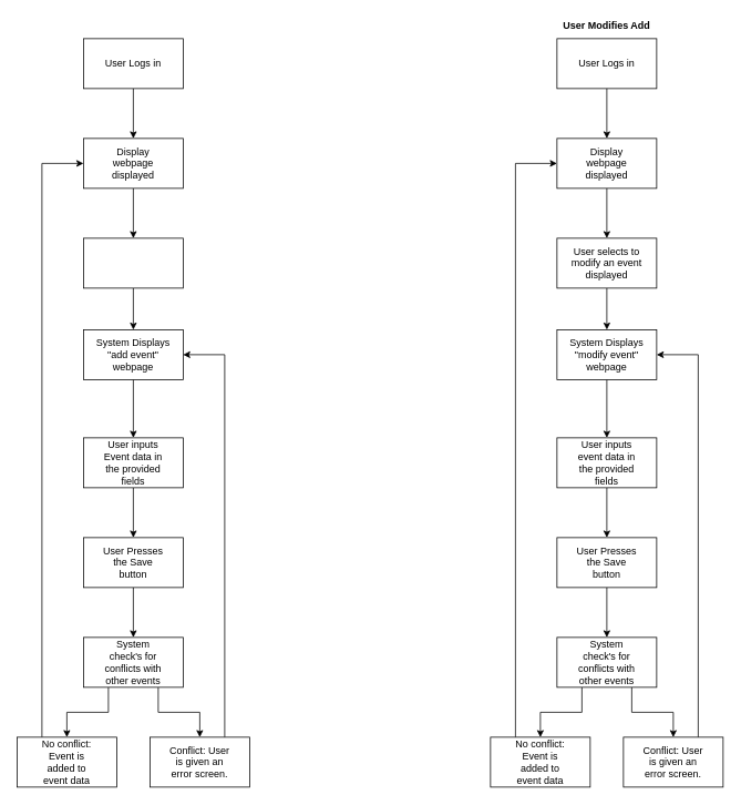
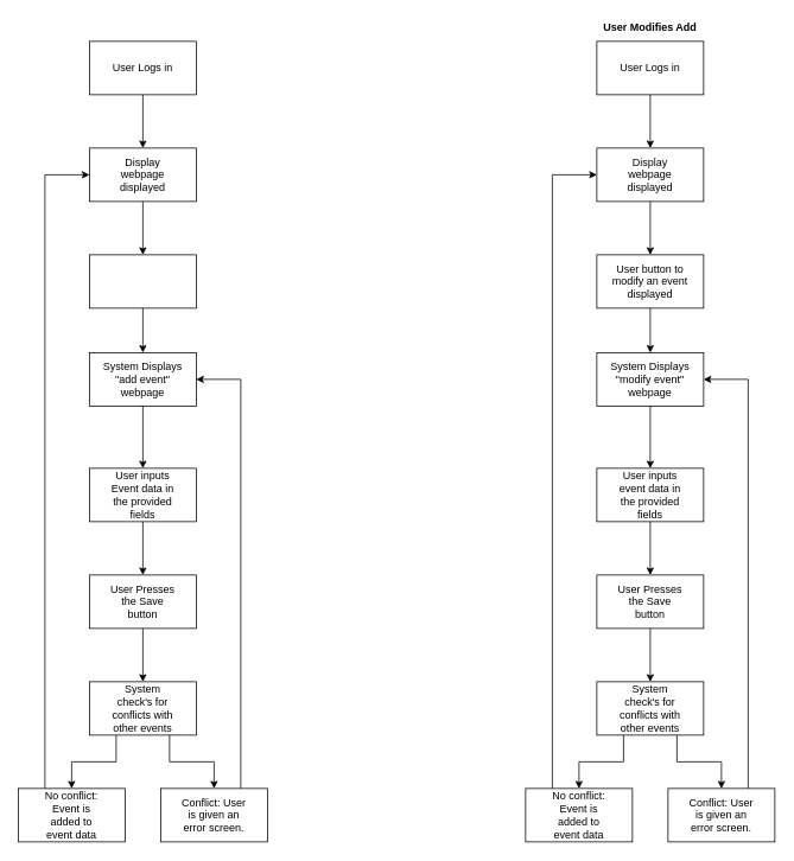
  <mxCell id="0" />
  <mxCell id="1" parent="0" />
  <mxCell id="2" style="edgeStyle=orthogonalEdgeStyle;rounded=0;orthogonalLoop=1;jettySize=auto;html=1;exitX=0.5;exitY=1;exitDx=0;exitDy=0;entryX=0.5;entryY=0;entryDx=0;entryDy=0;" parent="1" source="3" target="6" edge="1"><mxGeometry relative="1" as="geometry" /></mxCell>
  <mxCell id="3" value="" style="rounded=0;whiteSpace=wrap;html=1;" parent="1" vertex="1"><mxGeometry x="100" y="46" width="120" height="60" as="geometry" /></mxCell>
  <mxCell id="4" value="User Logs in" style="text;html=1;strokeColor=none;fillColor=none;align=center;verticalAlign=middle;whiteSpace=wrap;rounded=0;" parent="1" vertex="1"><mxGeometry x="120" y="66" width="80" height="20" as="geometry" /></mxCell>
  <mxCell id="5" style="edgeStyle=orthogonalEdgeStyle;rounded=0;orthogonalLoop=1;jettySize=auto;html=1;exitX=0.5;exitY=1;exitDx=0;exitDy=0;entryX=0.5;entryY=0;entryDx=0;entryDy=0;" parent="1" source="6" target="9" edge="1"><mxGeometry relative="1" as="geometry" /></mxCell>
  <mxCell id="6" value="" style="rounded=0;whiteSpace=wrap;html=1;" parent="1" vertex="1"><mxGeometry x="100" y="166" width="120" height="60" as="geometry" /></mxCell>
  <mxCell id="7" value="Display webpage displayed" style="text;html=1;strokeColor=none;fillColor=none;align=center;verticalAlign=middle;whiteSpace=wrap;rounded=0;" parent="1" vertex="1"><mxGeometry x="140" y="186" width="40" height="20" as="geometry" /></mxCell>
  <mxCell id="8" style="edgeStyle=orthogonalEdgeStyle;rounded=0;orthogonalLoop=1;jettySize=auto;html=1;exitX=0.5;exitY=1;exitDx=0;exitDy=0;entryX=0.5;entryY=0;entryDx=0;entryDy=0;" parent="1" source="9" target="11" edge="1"><mxGeometry relative="1" as="geometry" /></mxCell>
  <mxCell id="9" value="" style="rounded=0;whiteSpace=wrap;html=1;" parent="1" vertex="1"><mxGeometry x="100" y="286" width="120" height="60" as="geometry" /></mxCell>
  <mxCell id="10" style="edgeStyle=orthogonalEdgeStyle;rounded=0;orthogonalLoop=1;jettySize=auto;html=1;exitX=0.5;exitY=1;exitDx=0;exitDy=0;entryX=0.5;entryY=0;entryDx=0;entryDy=0;" parent="1" source="11" target="14" edge="1"><mxGeometry relative="1" as="geometry" /></mxCell>
  <mxCell id="11" value="" style="rounded=0;whiteSpace=wrap;html=1;" parent="1" vertex="1"><mxGeometry x="100" y="396" width="120" height="60" as="geometry" /></mxCell>
  <mxCell id="12" value="System Displays &quot;add event&quot; webpage" style="text;html=1;strokeColor=none;fillColor=none;align=center;verticalAlign=middle;whiteSpace=wrap;rounded=0;" parent="1" vertex="1"><mxGeometry x="110" y="416" width="100" height="20" as="geometry" /></mxCell>
  <mxCell id="13" style="edgeStyle=orthogonalEdgeStyle;rounded=0;orthogonalLoop=1;jettySize=auto;html=1;exitX=0.5;exitY=1;exitDx=0;exitDy=0;entryX=0.5;entryY=0;entryDx=0;entryDy=0;" parent="1" source="14" target="17" edge="1"><mxGeometry relative="1" as="geometry" /></mxCell>
  <mxCell id="14" value="" style="rounded=0;whiteSpace=wrap;html=1;" parent="1" vertex="1"><mxGeometry x="100" y="526" width="120" height="60" as="geometry" /></mxCell>
  <mxCell id="15" value="User inputs Event data in the provided fields" style="text;html=1;strokeColor=none;fillColor=none;align=center;verticalAlign=middle;whiteSpace=wrap;rounded=0;" parent="1" vertex="1"><mxGeometry x="120" y="546" width="80" height="20" as="geometry" /></mxCell>
  <mxCell id="16" style="edgeStyle=orthogonalEdgeStyle;rounded=0;orthogonalLoop=1;jettySize=auto;html=1;exitX=0.5;exitY=1;exitDx=0;exitDy=0;entryX=0.5;entryY=0;entryDx=0;entryDy=0;" parent="1" source="17" target="21" edge="1"><mxGeometry relative="1" as="geometry" /></mxCell>
  <mxCell id="17" value="" style="rounded=0;whiteSpace=wrap;html=1;" parent="1" vertex="1"><mxGeometry x="100" y="646" width="120" height="60" as="geometry" /></mxCell>
  <mxCell id="18" value="User Presses the Save button" style="text;html=1;strokeColor=none;fillColor=none;align=center;verticalAlign=middle;whiteSpace=wrap;rounded=0;" parent="1" vertex="1"><mxGeometry x="120" y="666" width="80" height="20" as="geometry" /></mxCell>
  <mxCell id="19" style="edgeStyle=orthogonalEdgeStyle;rounded=0;orthogonalLoop=1;jettySize=auto;html=1;exitX=0.25;exitY=1;exitDx=0;exitDy=0;entryX=0.5;entryY=0;entryDx=0;entryDy=0;" parent="1" source="21" target="24" edge="1"><mxGeometry relative="1" as="geometry" /></mxCell>
  <mxCell id="20" style="edgeStyle=orthogonalEdgeStyle;rounded=0;orthogonalLoop=1;jettySize=auto;html=1;exitX=0.75;exitY=1;exitDx=0;exitDy=0;entryX=0.5;entryY=0;entryDx=0;entryDy=0;" parent="1" source="21" target="26" edge="1"><mxGeometry relative="1" as="geometry" /></mxCell>
  <mxCell id="21" value="" style="rounded=0;whiteSpace=wrap;html=1;" parent="1" vertex="1"><mxGeometry x="100" y="766" width="120" height="60" as="geometry" /></mxCell>
  <mxCell id="22" value="System check's for conflicts with other events" style="text;html=1;strokeColor=none;fillColor=none;align=center;verticalAlign=middle;whiteSpace=wrap;rounded=0;" parent="1" vertex="1"><mxGeometry x="120" y="786" width="80" height="20" as="geometry" /></mxCell>
  <mxCell id="23" style="edgeStyle=orthogonalEdgeStyle;rounded=0;orthogonalLoop=1;jettySize=auto;html=1;exitX=0.25;exitY=0;exitDx=0;exitDy=0;entryX=0;entryY=0.5;entryDx=0;entryDy=0;" parent="1" source="24" target="6" edge="1"><mxGeometry relative="1" as="geometry" /></mxCell>
  <mxCell id="24" value="" style="rounded=0;whiteSpace=wrap;html=1;" parent="1" vertex="1"><mxGeometry y="886" width="120" height="60" as="geometry" x="20" /></mxCell>
  <mxCell id="25" style="edgeStyle=orthogonalEdgeStyle;rounded=0;orthogonalLoop=1;jettySize=auto;html=1;exitX=0.75;exitY=0;exitDx=0;exitDy=0;entryX=1;entryY=0.5;entryDx=0;entryDy=0;" parent="1" source="26" target="11" edge="1"><mxGeometry relative="1" as="geometry" /></mxCell>
  <mxCell id="26" value="" style="rounded=0;whiteSpace=wrap;html=1;" parent="1" vertex="1"><mxGeometry x="180" y="886" width="120" height="60" as="geometry" /></mxCell>
  <mxCell id="27" value="No conflict: Event is added to event data" style="text;html=1;strokeColor=none;fillColor=none;align=center;verticalAlign=middle;whiteSpace=wrap;rounded=0;" parent="1" vertex="1"><mxGeometry x="40" y="906" width="80" height="20" as="geometry" /></mxCell>
  <mxCell id="28" value="Conflict: User is given an error screen." style="text;html=1;strokeColor=none;fillColor=none;align=center;verticalAlign=middle;whiteSpace=wrap;rounded=0;" parent="1" vertex="1"><mxGeometry x="200" y="906" width="80" height="20" as="geometry" /></mxCell>
  <mxCell id="29" style="edgeStyle=orthogonalEdgeStyle;rounded=0;orthogonalLoop=1;jettySize=auto;html=1;exitX=0.5;exitY=1;exitDx=0;exitDy=0;entryX=0.5;entryY=0;entryDx=0;entryDy=0;" parent="1" source="30" target="33" edge="1"><mxGeometry relative="1" as="geometry" /></mxCell>
  <mxCell id="30" value="" style="rounded=0;whiteSpace=wrap;html=1;" parent="1" vertex="1"><mxGeometry x="670" y="46" width="120" height="60" as="geometry" /></mxCell>
  <mxCell id="31" value="User Logs in" style="text;html=1;strokeColor=none;fillColor=none;align=center;verticalAlign=middle;whiteSpace=wrap;rounded=0;" parent="1" vertex="1"><mxGeometry x="690" y="66" width="80" height="20" as="geometry" /></mxCell>
  <mxCell id="32" style="edgeStyle=orthogonalEdgeStyle;rounded=0;orthogonalLoop=1;jettySize=auto;html=1;exitX=0.5;exitY=1;exitDx=0;exitDy=0;entryX=0.5;entryY=0;entryDx=0;entryDy=0;" parent="1" source="33" target="36" edge="1"><mxGeometry relative="1" as="geometry" /></mxCell>
  <mxCell id="33" value="" style="rounded=0;whiteSpace=wrap;html=1;" parent="1" vertex="1"><mxGeometry x="670" y="166" width="120" height="60" as="geometry" /></mxCell>
  <mxCell id="34" value="Display webpage displayed" style="text;html=1;strokeColor=none;fillColor=none;align=center;verticalAlign=middle;whiteSpace=wrap;rounded=0;" parent="1" vertex="1"><mxGeometry x="710" y="186" width="40" height="20" as="geometry" /></mxCell>
  <mxCell id="35" style="edgeStyle=orthogonalEdgeStyle;rounded=0;orthogonalLoop=1;jettySize=auto;html=1;exitX=0.5;exitY=1;exitDx=0;exitDy=0;entryX=0.5;entryY=0;entryDx=0;entryDy=0;" parent="1" source="36" target="39" edge="1"><mxGeometry relative="1" as="geometry" /></mxCell>
  <mxCell id="36" value="" style="rounded=0;whiteSpace=wrap;html=1;" parent="1" vertex="1"><mxGeometry x="670" y="286" width="120" height="60" as="geometry" /></mxCell>
- <mxCell id="37" value="User selects to modify an event displayed" style="text;html=1;strokeColor=none;fillColor=none;align=center;verticalAlign=middle;whiteSpace=wrap;rounded=0;" parent="1" vertex="1"><mxGeometry x="680" y="306" width="100" height="20" as="geometry" /></mxCell>
+ <mxCell id="37" value="User button to modify an event displayed" style="text;html=1;strokeColor=none;fillColor=none;align=center;verticalAlign=middle;whiteSpace=wrap;rounded=0;" parent="1" vertex="1"><mxGeometry x="680" y="306" width="100" height="20" as="geometry" /></mxCell>
  <mxCell id="38" style="edgeStyle=orthogonalEdgeStyle;rounded=0;orthogonalLoop=1;jettySize=auto;html=1;exitX=0.5;exitY=1;exitDx=0;exitDy=0;entryX=0.5;entryY=0;entryDx=0;entryDy=0;" parent="1" source="39" target="42" edge="1"><mxGeometry relative="1" as="geometry" /></mxCell>
  <mxCell id="39" value="" style="rounded=0;whiteSpace=wrap;html=1;" parent="1" vertex="1"><mxGeometry x="670" y="396" width="120" height="60" as="geometry" /></mxCell>
  <mxCell id="40" value="System Displays &quot;modify event&quot; webpage" style="text;html=1;strokeColor=none;fillColor=none;align=center;verticalAlign=middle;whiteSpace=wrap;rounded=0;" parent="1" vertex="1"><mxGeometry x="680" y="416" width="100" height="20" as="geometry" /></mxCell>
  <mxCell id="41" style="edgeStyle=orthogonalEdgeStyle;rounded=0;orthogonalLoop=1;jettySize=auto;html=1;exitX=0.5;exitY=1;exitDx=0;exitDy=0;entryX=0.5;entryY=0;entryDx=0;entryDy=0;" parent="1" source="42" target="45" edge="1"><mxGeometry relative="1" as="geometry" /></mxCell>
  <mxCell id="42" value="" style="rounded=0;whiteSpace=wrap;html=1;" parent="1" vertex="1"><mxGeometry x="670" y="526" width="120" height="60" as="geometry" /></mxCell>
  <mxCell id="43" value="User inputs event data in the provided fields" style="text;html=1;strokeColor=none;fillColor=none;align=center;verticalAlign=middle;whiteSpace=wrap;rounded=0;" parent="1" vertex="1"><mxGeometry x="690" y="546" width="80" height="20" as="geometry" /></mxCell>
  <mxCell id="44" style="edgeStyle=orthogonalEdgeStyle;rounded=0;orthogonalLoop=1;jettySize=auto;html=1;exitX=0.5;exitY=1;exitDx=0;exitDy=0;entryX=0.5;entryY=0;entryDx=0;entryDy=0;" parent="1" source="45" target="49" edge="1"><mxGeometry relative="1" as="geometry" /></mxCell>
  <mxCell id="45" value="" style="rounded=0;whiteSpace=wrap;html=1;" parent="1" vertex="1"><mxGeometry x="670" y="646" width="120" height="60" as="geometry" /></mxCell>
  <mxCell id="46" value="User Presses the Save button" style="text;html=1;strokeColor=none;fillColor=none;align=center;verticalAlign=middle;whiteSpace=wrap;rounded=0;" parent="1" vertex="1"><mxGeometry x="690" y="666" width="80" height="20" as="geometry" /></mxCell>
  <mxCell id="47" style="edgeStyle=orthogonalEdgeStyle;rounded=0;orthogonalLoop=1;jettySize=auto;html=1;exitX=0.25;exitY=1;exitDx=0;exitDy=0;entryX=0.5;entryY=0;entryDx=0;entryDy=0;" parent="1" source="49" target="52" edge="1"><mxGeometry relative="1" as="geometry" /></mxCell>
  <mxCell id="48" style="edgeStyle=orthogonalEdgeStyle;rounded=0;orthogonalLoop=1;jettySize=auto;html=1;exitX=0.75;exitY=1;exitDx=0;exitDy=0;entryX=0.5;entryY=0;entryDx=0;entryDy=0;" parent="1" source="49" target="54" edge="1"><mxGeometry relative="1" as="geometry" /></mxCell>
  <mxCell id="49" value="" style="rounded=0;whiteSpace=wrap;html=1;" parent="1" vertex="1"><mxGeometry x="670" y="766" width="120" height="60" as="geometry" /></mxCell>
  <mxCell id="50" value="System check's for conflicts with other events" style="text;html=1;strokeColor=none;fillColor=none;align=center;verticalAlign=middle;whiteSpace=wrap;rounded=0;" parent="1" vertex="1"><mxGeometry x="690" y="786" width="80" height="20" as="geometry" /></mxCell>
  <mxCell id="51" style="edgeStyle=orthogonalEdgeStyle;rounded=0;orthogonalLoop=1;jettySize=auto;html=1;exitX=0.25;exitY=0;exitDx=0;exitDy=0;entryX=0;entryY=0.5;entryDx=0;entryDy=0;" parent="1" source="52" target="33" edge="1"><mxGeometry relative="1" as="geometry" /></mxCell>
  <mxCell id="52" value="" style="rounded=0;whiteSpace=wrap;html=1;" parent="1" vertex="1"><mxGeometry x="590" y="886" width="120" height="60" as="geometry" /></mxCell>
  <mxCell id="53" style="edgeStyle=orthogonalEdgeStyle;rounded=0;orthogonalLoop=1;jettySize=auto;html=1;exitX=0.75;exitY=0;exitDx=0;exitDy=0;entryX=1;entryY=0.5;entryDx=0;entryDy=0;" parent="1" source="54" target="39" edge="1"><mxGeometry relative="1" as="geometry" /></mxCell>
  <mxCell id="54" value="" style="rounded=0;whiteSpace=wrap;html=1;" parent="1" vertex="1"><mxGeometry x="750" y="886" width="120" height="60" as="geometry" /></mxCell>
  <mxCell id="55" value="No conflict: Event is added to event data" style="text;html=1;strokeColor=none;fillColor=none;align=center;verticalAlign=middle;whiteSpace=wrap;rounded=0;" parent="1" vertex="1"><mxGeometry x="610" y="906" width="80" height="20" as="geometry" /></mxCell>
  <mxCell id="56" value="Conflict: User is given an error screen." style="text;html=1;strokeColor=none;fillColor=none;align=center;verticalAlign=middle;whiteSpace=wrap;rounded=0;" parent="1" vertex="1"><mxGeometry x="770" y="906" width="80" height="20" as="geometry" /></mxCell>
  <mxCell id="57" value="User Modifies Add" style="text;html=1;strokeColor=none;fillColor=none;align=center;verticalAlign=middle;whiteSpace=wrap;rounded=0;fontStyle=1" parent="1" vertex="1"><mxGeometry x="670" y="20" width="120" height="20" as="geometry" /></mxCell>
